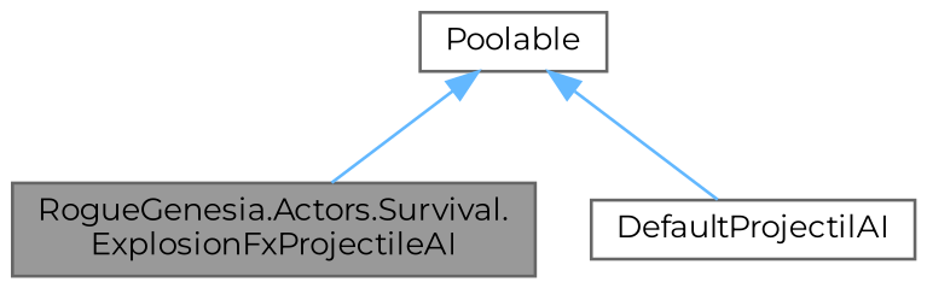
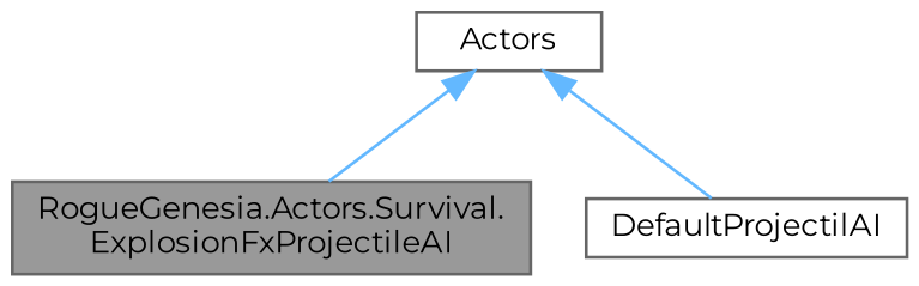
  digraph {
    fontname=Montserrat
    node [color=gray40 fillcolor=white fontname=Montserrat fontsize=10 shape=box style=filled]
    edge [color=steelblue1 dir=back fontname=Montserrat fontsize=10 labelfontname=Helvetica labelfontsize=10 style=solid]
    n1 [fillcolor=grey60 fontcolor=black height=0.2 label="RogueGenesia.Actors.Survival.\lExplosionFxProjectileAI" width=0.4]
    n2 [height=0.2 label=DefaultProjectilAI width=0.4]
-   n3 [height=0.2 label=Poolable width=0.4]
+   n3 [height=0.2 label=Actors width=0.4]
    n3 -> n1
    n3 -> n2
  }
